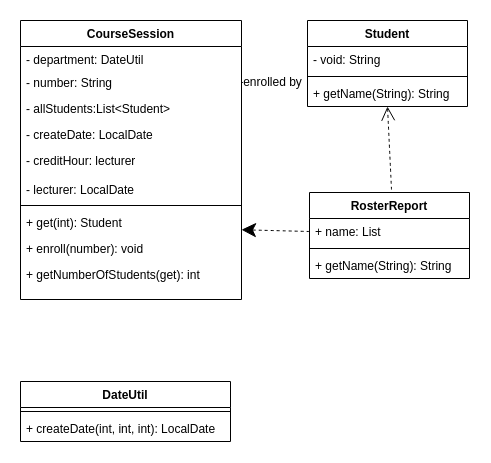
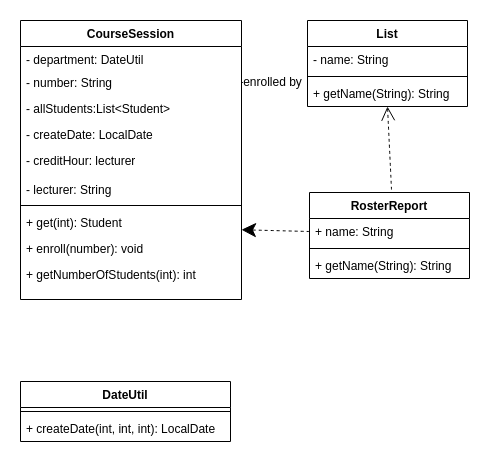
  <mxCell id="0" />
  <mxCell id="1" parent="0" />
- <mxCell id="2" value="Student" style="swimlane;fontStyle=1;align=center;verticalAlign=top;childLayout=stackLayout;horizontal=1;startSize=26;horizontalStack=0;resizeParent=1;resizeParentMax=0;resizeLast=0;collapsible=1;marginBottom=0;whiteSpace=wrap;html=1;" parent="1" vertex="1"><mxGeometry x="307" y="20" width="160" height="86" as="geometry" /></mxCell>
- <mxCell id="3" value="- void: String" style="text;strokeColor=none;fillColor=none;align=left;verticalAlign=top;spacingLeft=4;spacingRight=4;overflow=hidden;rotatable=0;points=[[0,0.5],[1,0.5]];portConstraint=eastwest;whiteSpace=wrap;html=1;" parent="2" vertex="1"><mxGeometry y="26" width="160" height="26" as="geometry" /></mxCell>
+ <mxCell id="2" value="List" style="swimlane;fontStyle=1;align=center;verticalAlign=top;childLayout=stackLayout;horizontal=1;startSize=26;horizontalStack=0;resizeParent=1;resizeParentMax=0;resizeLast=0;collapsible=1;marginBottom=0;whiteSpace=wrap;html=1;" parent="1" vertex="1"><mxGeometry x="307" y="20" width="160" height="86" as="geometry" /></mxCell>
+ <mxCell id="3" value="- name: String" style="text;strokeColor=none;fillColor=none;align=left;verticalAlign=top;spacingLeft=4;spacingRight=4;overflow=hidden;rotatable=0;points=[[0,0.5],[1,0.5]];portConstraint=eastwest;whiteSpace=wrap;html=1;" parent="2" vertex="1"><mxGeometry y="26" width="160" height="26" as="geometry" /></mxCell>
  <mxCell id="4" value="" style="line;strokeWidth=1;fillColor=none;align=left;verticalAlign=middle;spacingTop=-1;spacingLeft=3;spacingRight=3;rotatable=0;labelPosition=right;points=[];portConstraint=eastwest;strokeColor=inherit;" parent="2" vertex="1"><mxGeometry y="52" width="160" height="8" as="geometry" /></mxCell>
  <mxCell id="5" value="+ getName(String): String" style="text;strokeColor=none;fillColor=none;align=left;verticalAlign=top;spacingLeft=4;spacingRight=4;overflow=hidden;rotatable=0;points=[[0,0.5],[1,0.5]];portConstraint=eastwest;whiteSpace=wrap;html=1;" parent="2" vertex="1"><mxGeometry y="60" width="160" height="26" as="geometry" /></mxCell>
  <mxCell id="6" value="CourseSession" style="swimlane;fontStyle=1;align=center;verticalAlign=top;childLayout=stackLayout;horizontal=1;startSize=26;horizontalStack=0;resizeParent=1;resizeParentMax=0;resizeLast=0;collapsible=1;marginBottom=0;whiteSpace=wrap;html=1;" parent="1" vertex="1"><mxGeometry x="20" y="20" width="221" height="279" as="geometry" /></mxCell>
  <mxCell id="7" value="- department: DateUtil" style="text;strokeColor=none;fillColor=none;align=left;verticalAlign=top;spacingLeft=4;spacingRight=4;overflow=hidden;rotatable=0;points=[[0,0.5],[1,0.5]];portConstraint=eastwest;whiteSpace=wrap;html=1;" parent="6" vertex="1"><mxGeometry y="26" width="221" height="23" as="geometry" /></mxCell>
  <mxCell id="8" value="- number: String" style="text;strokeColor=none;fillColor=none;align=left;verticalAlign=top;spacingLeft=4;spacingRight=4;overflow=hidden;rotatable=0;points=[[0,0.5],[1,0.5]];portConstraint=eastwest;whiteSpace=wrap;html=1;" parent="6" vertex="1"><mxGeometry y="49" width="221" height="26" as="geometry" /></mxCell>
  <mxCell id="9" value="- allStudents:List&amp;lt;Student&amp;gt;" style="text;strokeColor=none;fillColor=none;align=left;verticalAlign=top;spacingLeft=4;spacingRight=4;overflow=hidden;rotatable=0;points=[[0,0.5],[1,0.5]];portConstraint=eastwest;whiteSpace=wrap;html=1;" parent="6" vertex="1"><mxGeometry y="75" width="221" height="26" as="geometry" /></mxCell>
  <mxCell id="10" value="- createDate: LocalDate" style="text;strokeColor=none;fillColor=none;align=left;verticalAlign=top;spacingLeft=4;spacingRight=4;overflow=hidden;rotatable=0;points=[[0,0.5],[1,0.5]];portConstraint=eastwest;whiteSpace=wrap;html=1;" parent="6" vertex="1"><mxGeometry y="101" width="221" height="26" as="geometry" /></mxCell>
  <mxCell id="11" value="- creditHour: lecturer" style="text;strokeColor=none;fillColor=none;align=left;verticalAlign=top;spacingLeft=4;spacingRight=4;overflow=hidden;rotatable=0;points=[[0,0.5],[1,0.5]];portConstraint=eastwest;whiteSpace=wrap;html=1;" parent="6" vertex="1"><mxGeometry y="127" width="221" height="29" as="geometry" /></mxCell>
- <mxCell id="12" value="- lecturer: LocalDate" style="text;strokeColor=none;fillColor=none;align=left;verticalAlign=top;spacingLeft=4;spacingRight=4;overflow=hidden;rotatable=0;points=[[0,0.5],[1,0.5]];portConstraint=eastwest;whiteSpace=wrap;html=1;" parent="6" vertex="1"><mxGeometry y="156" width="221" height="25" as="geometry" /></mxCell>
+ <mxCell id="12" value="- lecturer: String" style="text;strokeColor=none;fillColor=none;align=left;verticalAlign=top;spacingLeft=4;spacingRight=4;overflow=hidden;rotatable=0;points=[[0,0.5],[1,0.5]];portConstraint=eastwest;whiteSpace=wrap;html=1;" parent="6" vertex="1"><mxGeometry y="156" width="221" height="25" as="geometry" /></mxCell>
  <mxCell id="13" value="" style="line;strokeWidth=1;fillColor=none;align=left;verticalAlign=middle;spacingTop=-1;spacingLeft=3;spacingRight=3;rotatable=0;labelPosition=right;points=[];portConstraint=eastwest;strokeColor=inherit;" parent="6" vertex="1"><mxGeometry y="181" width="221" height="8" as="geometry" /></mxCell>
  <mxCell id="14" value="+ get(int): Student" style="text;strokeColor=none;fillColor=none;align=left;verticalAlign=top;spacingLeft=4;spacingRight=4;overflow=hidden;rotatable=0;points=[[0,0.5],[1,0.5]];portConstraint=eastwest;whiteSpace=wrap;html=1;" parent="6" vertex="1"><mxGeometry y="189" width="221" height="26" as="geometry" /></mxCell>
  <mxCell id="15" value="+ enroll(number): void" style="text;strokeColor=none;fillColor=none;align=left;verticalAlign=top;spacingLeft=4;spacingRight=4;overflow=hidden;rotatable=0;points=[[0,0.5],[1,0.5]];portConstraint=eastwest;whiteSpace=wrap;html=1;" parent="6" vertex="1"><mxGeometry y="215" width="221" height="26" as="geometry" /></mxCell>
- <mxCell id="16" value="+ getNumberOfStudents(get): int" style="text;strokeColor=none;fillColor=none;align=left;verticalAlign=top;spacingLeft=4;spacingRight=4;overflow=hidden;rotatable=0;points=[[0,0.5],[1,0.5]];portConstraint=eastwest;whiteSpace=wrap;html=1;" parent="6" vertex="1"><mxGeometry y="241" width="221" height="38" as="geometry" /></mxCell>
+ <mxCell id="16" value="+ getNumberOfStudents(int): int" style="text;strokeColor=none;fillColor=none;align=left;verticalAlign=top;spacingLeft=4;spacingRight=4;overflow=hidden;rotatable=0;points=[[0,0.5],[1,0.5]];portConstraint=eastwest;whiteSpace=wrap;html=1;" parent="6" vertex="1"><mxGeometry y="241" width="221" height="38" as="geometry" /></mxCell>
  <mxCell id="17" value="DateUtil" style="swimlane;fontStyle=1;align=center;verticalAlign=top;childLayout=stackLayout;horizontal=1;startSize=26;horizontalStack=0;resizeParent=1;resizeParentMax=0;resizeLast=0;collapsible=1;marginBottom=0;whiteSpace=wrap;html=1;" parent="1" vertex="1"><mxGeometry x="20" y="381" width="210" height="60" as="geometry" /></mxCell>
  <mxCell id="18" value="" style="line;strokeWidth=1;fillColor=none;align=left;verticalAlign=middle;spacingTop=-1;spacingLeft=3;spacingRight=3;rotatable=0;labelPosition=right;points=[];portConstraint=eastwest;strokeColor=inherit;" parent="17" vertex="1"><mxGeometry y="26" width="210" height="8" as="geometry" /></mxCell>
  <mxCell id="19" value="+ createDate(int, int, int): LocalDate" style="text;strokeColor=none;fillColor=none;align=left;verticalAlign=top;spacingLeft=4;spacingRight=4;overflow=hidden;rotatable=0;points=[[0,0.5],[1,0.5]];portConstraint=eastwest;whiteSpace=wrap;html=1;" parent="17" vertex="1"><mxGeometry y="34" width="210" height="26" as="geometry" /></mxCell>
  <mxCell id="20" value="RosterReport" style="swimlane;fontStyle=1;align=center;verticalAlign=top;childLayout=stackLayout;horizontal=1;startSize=26;horizontalStack=0;resizeParent=1;resizeParentMax=0;resizeLast=0;collapsible=1;marginBottom=0;whiteSpace=wrap;html=1;" parent="1" vertex="1"><mxGeometry x="309" y="192" width="160" height="86" as="geometry" /></mxCell>
- <mxCell id="21" value="+ name: List" style="text;strokeColor=none;fillColor=none;align=left;verticalAlign=top;spacingLeft=4;spacingRight=4;overflow=hidden;rotatable=0;points=[[0,0.5],[1,0.5]];portConstraint=eastwest;whiteSpace=wrap;html=1;" parent="20" vertex="1"><mxGeometry y="26" width="160" height="26" as="geometry" /></mxCell>
+ <mxCell id="21" value="+ name: String" style="text;strokeColor=none;fillColor=none;align=left;verticalAlign=top;spacingLeft=4;spacingRight=4;overflow=hidden;rotatable=0;points=[[0,0.5],[1,0.5]];portConstraint=eastwest;whiteSpace=wrap;html=1;" parent="20" vertex="1"><mxGeometry y="26" width="160" height="26" as="geometry" /></mxCell>
  <mxCell id="22" value="" style="line;strokeWidth=1;fillColor=none;align=left;verticalAlign=middle;spacingTop=-1;spacingLeft=3;spacingRight=3;rotatable=0;labelPosition=right;points=[];portConstraint=eastwest;strokeColor=inherit;" parent="20" vertex="1"><mxGeometry y="52" width="160" height="8" as="geometry" /></mxCell>
  <mxCell id="23" value="+ getName(String): String" style="text;strokeColor=none;fillColor=none;align=left;verticalAlign=top;spacingLeft=4;spacingRight=4;overflow=hidden;rotatable=0;points=[[0,0.5],[1,0.5]];portConstraint=eastwest;whiteSpace=wrap;html=1;" parent="20" vertex="1"><mxGeometry y="60" width="160" height="26" as="geometry" /></mxCell>
  <mxCell id="24" value="enrolled by" style="endArrow=open;endSize=12;dashed=1;html=1;rounded=0;fontSize=12;curved=1;exitX=1;exitY=0.5;exitDx=0;exitDy=0;" parent="1" source="8" edge="1"><mxGeometry x="0.016" width="160" relative="1" as="geometry"><mxPoint x="215" y="342" as="sourcePoint" /><mxPoint x="302" y="82" as="targetPoint" /><mxPoint as="offset" /></mxGeometry></mxCell>
  <mxCell id="25" value="" style="endArrow=open;endSize=12;dashed=1;html=1;rounded=0;fontSize=12;curved=1;entryX=0.5;entryY=1;entryDx=0;entryDy=0;" parent="1" target="2" edge="1"><mxGeometry x="0.016" width="160" relative="1" as="geometry"><mxPoint x="391" y="189" as="sourcePoint" /><mxPoint x="312" y="92" as="targetPoint" /><mxPoint as="offset" /></mxGeometry></mxCell>
  <mxCell id="26" value="" style="endArrow=classic;endSize=12;dashed=1;html=1;rounded=0;fontSize=12;curved=1;exitX=0;exitY=0.5;exitDx=0;exitDy=0;entryX=1;entryY=0.75;entryDx=0;entryDy=0;" parent="1" source="21" target="6" edge="1"><mxGeometry x="0.029" width="160" relative="1" as="geometry"><mxPoint x="261" y="102" as="sourcePoint" /><mxPoint x="322" y="102" as="targetPoint" /><mxPoint as="offset" /></mxGeometry></mxCell>
